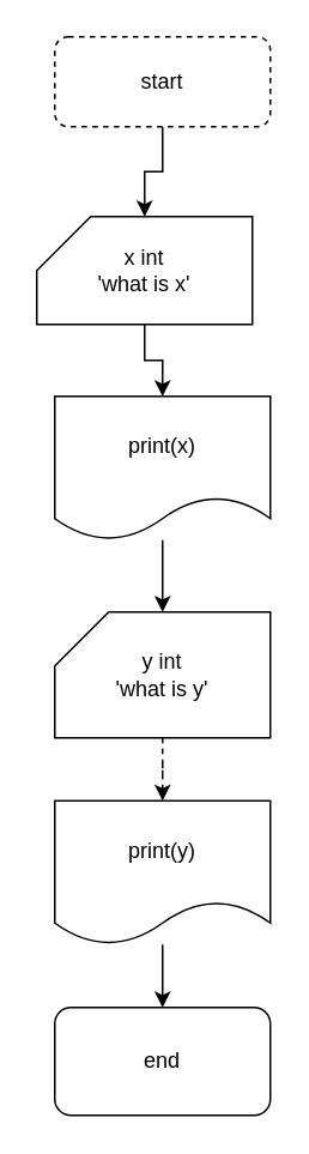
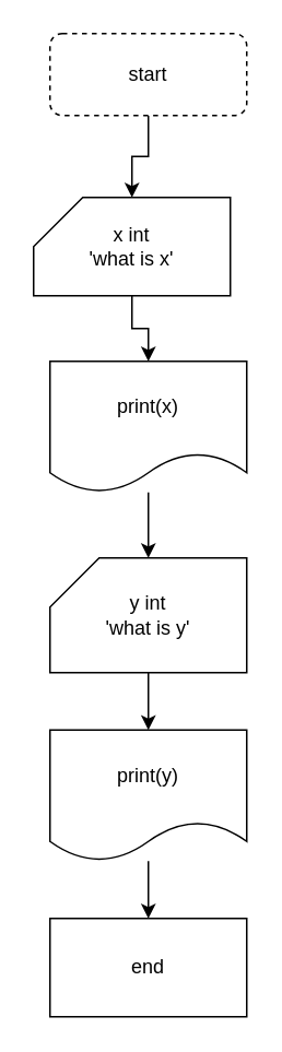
  <mxCell id="0" />
  <mxCell id="1" parent="0" />
  <mxCell id="2" value="" style="edgeStyle=orthogonalEdgeStyle;rounded=0;orthogonalLoop=1;jettySize=auto;html=1;" edge="1" parent="1" source="3" target="5"><mxGeometry relative="1" as="geometry" /></mxCell>
  <mxCell id="3" value="start" style="rounded=1;whiteSpace=wrap;html=1;dashed=1;" vertex="1" parent="1"><mxGeometry x="30" y="20" width="120" height="50" as="geometry" /></mxCell>
  <mxCell id="4" value="" style="edgeStyle=orthogonalEdgeStyle;rounded=0;orthogonalLoop=1;jettySize=auto;html=1;" edge="1" parent="1" source="5" target="7"><mxGeometry relative="1" as="geometry" /></mxCell>
  <mxCell id="5" value="x int&lt;div&gt;'what is x'&lt;/div&gt;" style="shape=card;whiteSpace=wrap;html=1;direction=east;" vertex="1" parent="1"><mxGeometry x="20" y="120" width="120" height="60" as="geometry" /></mxCell>
  <mxCell id="6" value="" style="edgeStyle=orthogonalEdgeStyle;rounded=0;orthogonalLoop=1;jettySize=auto;html=1;" edge="1" parent="1" source="7" target="9"><mxGeometry relative="1" as="geometry" /></mxCell>
  <mxCell id="7" value="print(x)" style="shape=document;whiteSpace=wrap;html=1;boundedLbl=1;" vertex="1" parent="1"><mxGeometry x="30" y="220" width="120" height="80" as="geometry" /></mxCell>
- <mxCell id="8" value="" style="edgeStyle=orthogonalEdgeStyle;rounded=0;orthogonalLoop=1;jettySize=auto;html=1;dashed=1;" edge="1" parent="1" source="9" target="11"><mxGeometry relative="1" as="geometry" /></mxCell>
+ <mxCell id="8" value="" style="edgeStyle=orthogonalEdgeStyle;rounded=0;orthogonalLoop=1;jettySize=auto;html=1;" edge="1" parent="1" source="9" target="11"><mxGeometry relative="1" as="geometry" /></mxCell>
  <mxCell id="9" value="y int&lt;div&gt;'what is y'&lt;/div&gt;" style="shape=card;whiteSpace=wrap;html=1;" vertex="1" parent="1"><mxGeometry x="30" y="340" width="120" height="70" as="geometry" /></mxCell>
  <mxCell id="10" value="" style="edgeStyle=orthogonalEdgeStyle;rounded=0;orthogonalLoop=1;jettySize=auto;html=1;" edge="1" parent="1" source="11" target="12"><mxGeometry relative="1" as="geometry" /></mxCell>
  <mxCell id="11" value="print(y)" style="shape=document;whiteSpace=wrap;html=1;boundedLbl=1;" vertex="1" parent="1"><mxGeometry x="30" y="445" width="120" height="80" as="geometry" /></mxCell>
- <mxCell id="12" value="end" style="rounded=1;whiteSpace=wrap;html=1;" vertex="1" parent="1"><mxGeometry x="30" y="560" width="120" height="60" as="geometry" /></mxCell>
+ <mxCell id="12" value="end" style="whiteSpace=wrap;html=1;rounded=0;" vertex="1" parent="1"><mxGeometry x="30" y="560" width="120" height="60" as="geometry" /></mxCell>
